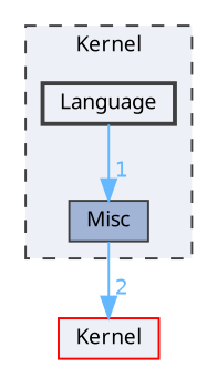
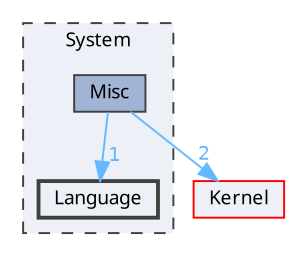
  digraph {
    compound=true
    fontname="Noto Sans"
    node [color=grey25 fillcolor="#edf0f7" fontname="Noto Sans" fontsize=10 shape=box style=filled]
    edge [color=steelblue1 fontcolor=steelblue1 fontname="Noto Sans" fontsize=10 labeldistance=1.5 labelfontname=Helvetica labelfontsize=10]
    n1 [fillcolor="#a2b4d6" height=0.2 label=Misc width=0.4]
    n2 [height=0.2 label=Language style="filled,bold" width=0.4]
    n3 [color=red height=0.2 label=Kernel width=0.4]
    subgraph cluster_1 {
      bgcolor="#edf0f7"
      fontsize=10
-     label=Kernel
+     label=System
      pencolor=grey25
      style="filled,dashed"
      n1
      n2
    }
    n1 -> n3 [headlabel=2]
-   n2 -> n1 [headlabel=1]
+   n1 -> n2 [headlabel=1]
  }
